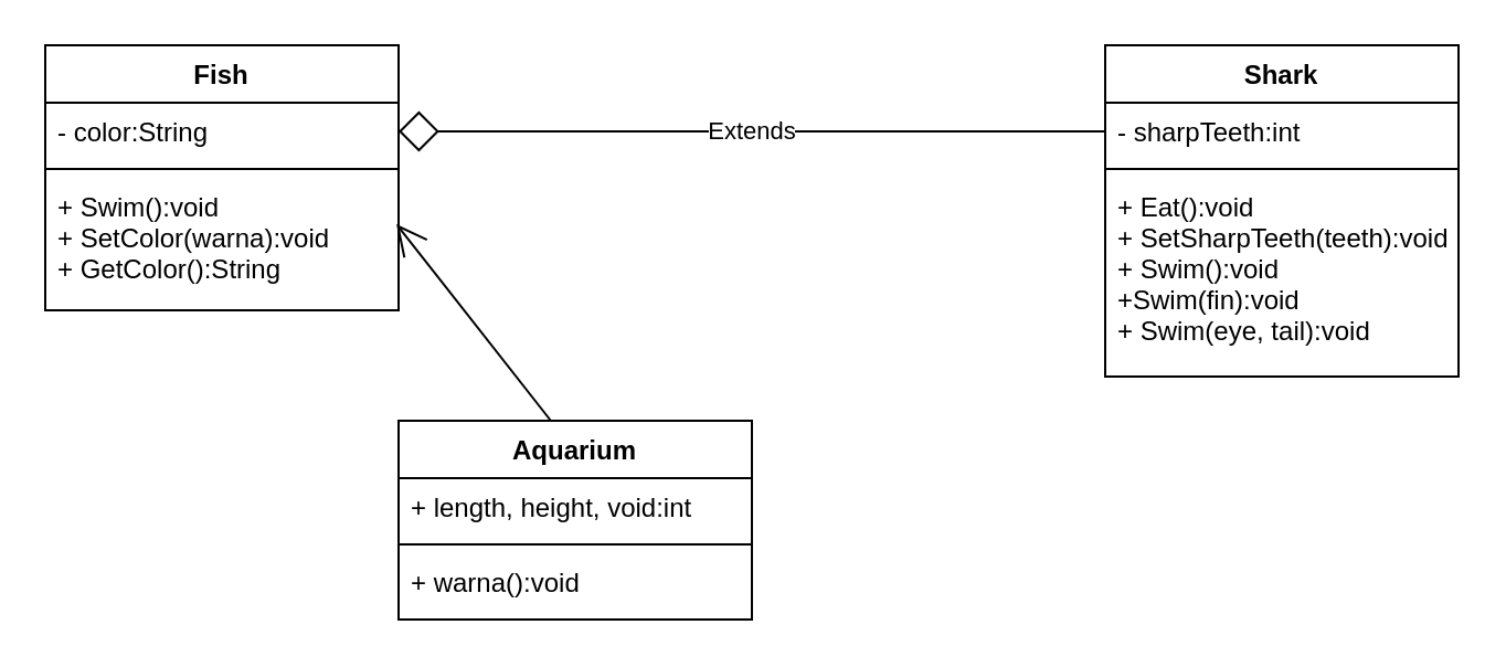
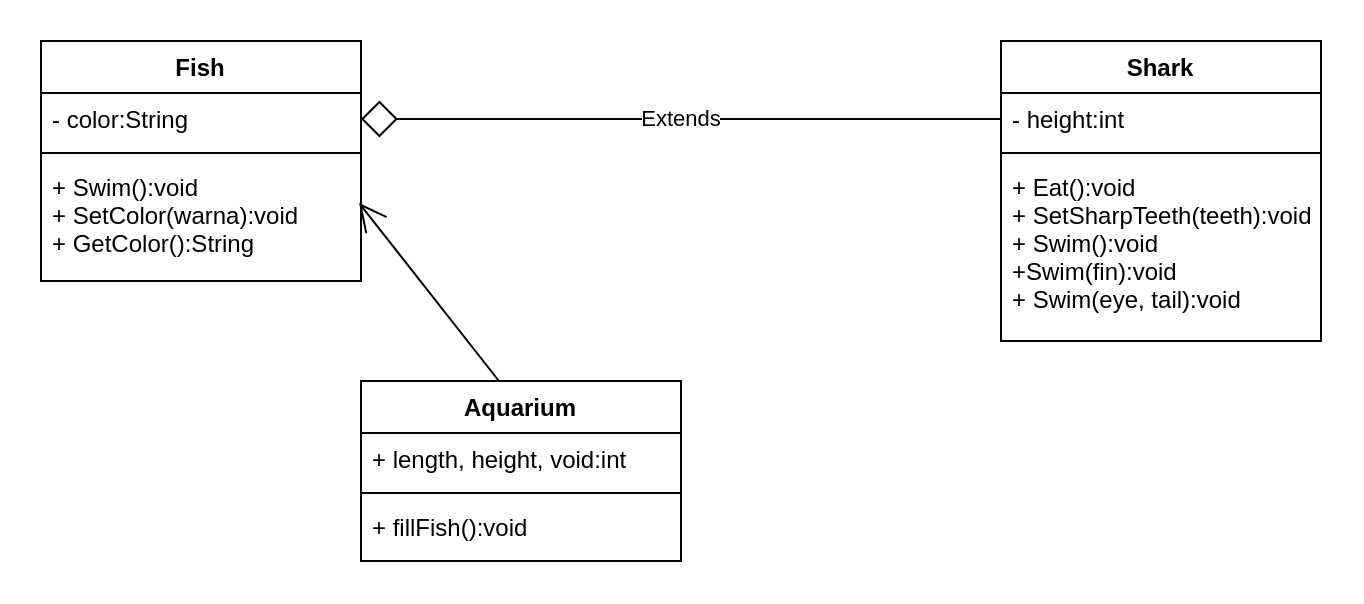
  <mxCell id="0" />
  <mxCell id="1" parent="0" />
  <mxCell id="2" value="Shark" style="swimlane;fontStyle=1;align=center;verticalAlign=top;childLayout=stackLayout;horizontal=1;startSize=26;horizontalStack=0;resizeParent=1;resizeParentMax=0;resizeLast=0;collapsible=1;marginBottom=0;" parent="1" vertex="1"><mxGeometry x="500" y="20" width="160" height="150" as="geometry" /></mxCell>
- <mxCell id="3" value="- sharpTeeth:int" style="text;strokeColor=none;fillColor=none;align=left;verticalAlign=top;spacingLeft=4;spacingRight=4;overflow=hidden;rotatable=0;points=[[0,0.5],[1,0.5]];portConstraint=eastwest;" parent="2" vertex="1"><mxGeometry y="26" width="160" height="26" as="geometry" /></mxCell>
+ <mxCell id="3" value="- height:int" style="text;strokeColor=none;fillColor=none;align=left;verticalAlign=top;spacingLeft=4;spacingRight=4;overflow=hidden;rotatable=0;points=[[0,0.5],[1,0.5]];portConstraint=eastwest;" parent="2" vertex="1"><mxGeometry y="26" width="160" height="26" as="geometry" /></mxCell>
  <mxCell id="4" value="" style="line;strokeWidth=1;fillColor=none;align=left;verticalAlign=middle;spacingTop=-1;spacingLeft=3;spacingRight=3;rotatable=0;labelPosition=right;points=[];portConstraint=eastwest;" parent="2" vertex="1"><mxGeometry y="52" width="160" height="8" as="geometry" /></mxCell>
  <mxCell id="5" value="+ Eat():void&#10;+ SetSharpTeeth(teeth):void&#10;+ Swim():void&#10;+Swim(fin):void&#10;+ Swim(eye, tail):void&#10;" style="text;strokeColor=none;fillColor=none;align=left;verticalAlign=top;spacingLeft=4;spacingRight=4;overflow=hidden;rotatable=0;points=[[0,0.5],[1,0.5]];portConstraint=eastwest;" parent="2" vertex="1"><mxGeometry y="60" width="160" height="90" as="geometry" /></mxCell>
  <mxCell id="6" value="Extends" style="endArrow=diamond;endSize=16;endFill=0;html=1;exitX=0;exitY=0.5;exitDx=0;exitDy=0;entryX=1;entryY=0.5;entryDx=0;entryDy=0;" parent="1" source="3" target="8" edge="1"><mxGeometry width="160" relative="1" as="geometry"><mxPoint x="310" y="150" as="sourcePoint" /><mxPoint x="470" y="150" as="targetPoint" /></mxGeometry></mxCell>
  <mxCell id="7" value="Fish" style="swimlane;fontStyle=1;align=center;verticalAlign=top;childLayout=stackLayout;horizontal=1;startSize=26;horizontalStack=0;resizeParent=1;resizeParentMax=0;resizeLast=0;collapsible=1;marginBottom=0;" parent="1" vertex="1"><mxGeometry x="20" y="20" width="160" height="120" as="geometry" /></mxCell>
  <mxCell id="8" value="- color:String" style="text;strokeColor=none;fillColor=none;align=left;verticalAlign=top;spacingLeft=4;spacingRight=4;overflow=hidden;rotatable=0;points=[[0,0.5],[1,0.5]];portConstraint=eastwest;" parent="7" vertex="1"><mxGeometry y="26" width="160" height="26" as="geometry" /></mxCell>
  <mxCell id="9" value="" style="line;strokeWidth=1;fillColor=none;align=left;verticalAlign=middle;spacingTop=-1;spacingLeft=3;spacingRight=3;rotatable=0;labelPosition=right;points=[];portConstraint=eastwest;" parent="7" vertex="1"><mxGeometry y="52" width="160" height="8" as="geometry" /></mxCell>
  <mxCell id="10" value="+ Swim():void&#10;+ SetColor(warna):void&#10;+ GetColor():String" style="text;strokeColor=none;fillColor=none;align=left;verticalAlign=top;spacingLeft=4;spacingRight=4;overflow=hidden;rotatable=0;points=[[0,0.5],[1,0.5]];portConstraint=eastwest;" parent="7" vertex="1"><mxGeometry y="60" width="160" height="60" as="geometry" /></mxCell>
  <mxCell id="11" value="" style="endArrow=open;endFill=1;endSize=12;html=1;exitX=0.431;exitY=0;exitDx=0;exitDy=0;exitPerimeter=0;entryX=0.994;entryY=0.35;entryDx=0;entryDy=0;entryPerimeter=0;" parent="1" source="12" target="10" edge="1"><mxGeometry width="160" relative="1" as="geometry"><mxPoint x="470" y="150" as="sourcePoint" /><mxPoint x="310" y="150" as="targetPoint" /></mxGeometry></mxCell>
  <mxCell id="12" value="Aquarium" style="swimlane;fontStyle=1;align=center;verticalAlign=top;childLayout=stackLayout;horizontal=1;startSize=26;horizontalStack=0;resizeParent=1;resizeParentMax=0;resizeLast=0;collapsible=1;marginBottom=0;" parent="1" vertex="1"><mxGeometry x="180" y="190" width="160" height="90" as="geometry" /></mxCell>
  <mxCell id="13" value="+ length, height, void:int" style="text;strokeColor=none;fillColor=none;align=left;verticalAlign=top;spacingLeft=4;spacingRight=4;overflow=hidden;rotatable=0;points=[[0,0.5],[1,0.5]];portConstraint=eastwest;" parent="12" vertex="1"><mxGeometry y="26" width="160" height="26" as="geometry" /></mxCell>
  <mxCell id="14" value="" style="line;strokeWidth=1;fillColor=none;align=left;verticalAlign=middle;spacingTop=-1;spacingLeft=3;spacingRight=3;rotatable=0;labelPosition=right;points=[];portConstraint=eastwest;" parent="12" vertex="1"><mxGeometry y="52" width="160" height="8" as="geometry" /></mxCell>
- <mxCell id="15" value="+ warna():void" style="text;strokeColor=none;fillColor=none;align=left;verticalAlign=top;spacingLeft=4;spacingRight=4;overflow=hidden;rotatable=0;points=[[0,0.5],[1,0.5]];portConstraint=eastwest;" parent="12" vertex="1"><mxGeometry y="60" width="160" height="30" as="geometry" /></mxCell>
+ <mxCell id="15" value="+ fillFish():void" style="text;strokeColor=none;fillColor=none;align=left;verticalAlign=top;spacingLeft=4;spacingRight=4;overflow=hidden;rotatable=0;points=[[0,0.5],[1,0.5]];portConstraint=eastwest;" parent="12" vertex="1"><mxGeometry y="60" width="160" height="30" as="geometry" /></mxCell>
